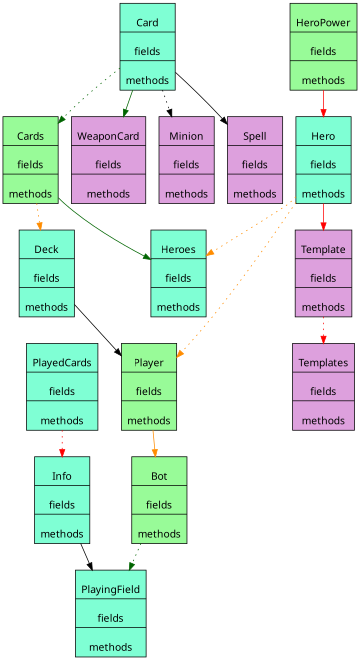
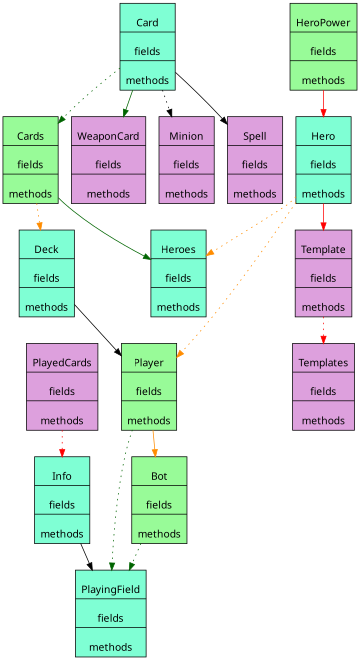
  digraph {
    fontname="Noto Sans"
    node [fillcolor=aquamarine fontname="Noto Sans" shape=record style=filled]
    edge [color=darkgreen fontname="Noto Sans" style=dotted]
    n1 [label="{\n		PlayingField |\n		fields |\n		methods }"]
    n2 [label="{\n		Info |\n		fields |\n		methods }"]
    n3 [fillcolor=palegreen label="{\n		Player |\n		fields |\n		methods }"]
    n4 [fillcolor=palegreen label="{\n		Bot |\n		fields |\n		methods }"]
-   n5 [label="{\n		PlayedCards |\n		fields |\n		methods }"]
+   n5 [fillcolor=plum label="{\n		PlayedCards |\n		fields |\n		methods }"]
    n6 [label="{\n		Hero |\n		fields |\n		methods }"]
    n7 [label="{\n		Heroes |\n		fields |\n		methods }"]
    n8 [fillcolor=plum label="{\n		Template |\n		fields |\n		methods }"]
    n9 [fillcolor=plum label="{\n		Templates |\n		fields |\n		methods }"]
    n10 [label="{\n		Deck |\n		fields |\n		methods }"]
    n11 [fillcolor=palegreen label="{\n		HeroPower |\n		fields |\n		methods }"]
    n12 [fillcolor=palegreen label="{\n		Cards |\n		fields |\n		methods }"]
    n13 [label="{\n		Card |\n		fields |\n		methods }"]
    n14 [fillcolor=plum label="{\n		WeaponCard |\n		fields |\n		methods }"]
    n15 [fillcolor=plum label="{\n		Minion |\n		fields |\n		methods }"]
    n16 [fillcolor=plum label="{\n		Spell |\n		fields |\n		methods }"]
    n2 -> n1 [color=black style=solid]
+   n3 -> n1
    n3 -> n4 [color=darkorange style=solid]
    n4 -> n1
    n5 -> n2 [color=red]
    n6 -> n3 [color=darkorange]
    n6 -> n7 [color=darkorange]
    n6 -> n8 [color=red style=solid]
    n8 -> n9 [color=red]
    n10 -> n3 [color=black style=solid]
    n11 -> n6 [color=red style=solid]
    n12 -> n7 [style=solid]
    n12 -> n10 [color=darkorange]
    n13 -> n12
    n13 -> n14 [style=solid]
    n13 -> n15 [color=black]
    n13 -> n16 [color=black style=solid]
  }
